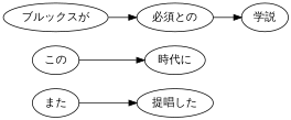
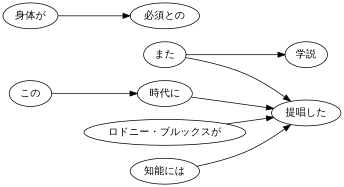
  digraph {
    rankdir=LR
    n1 [label="また"]
    n2 [label="提唱した"]
    n3 [label="この"]
    n4 [label="時代に"]
-   n7 [label="ブルックスが"]
+   n5 [label="ロドニー・ブルックスが"]
+   n6 [label="知能には"]
+   n7 [label="身体が"]
    n8 [label="必須との"]
    n9 [label="学説"]
    n1 -> n2
    n3 -> n4
+   n4 -> n2
+   n5 -> n2
+   n6 -> n2
    n7 -> n8
-   n8 -> n9
+   n1 -> n9
  }
